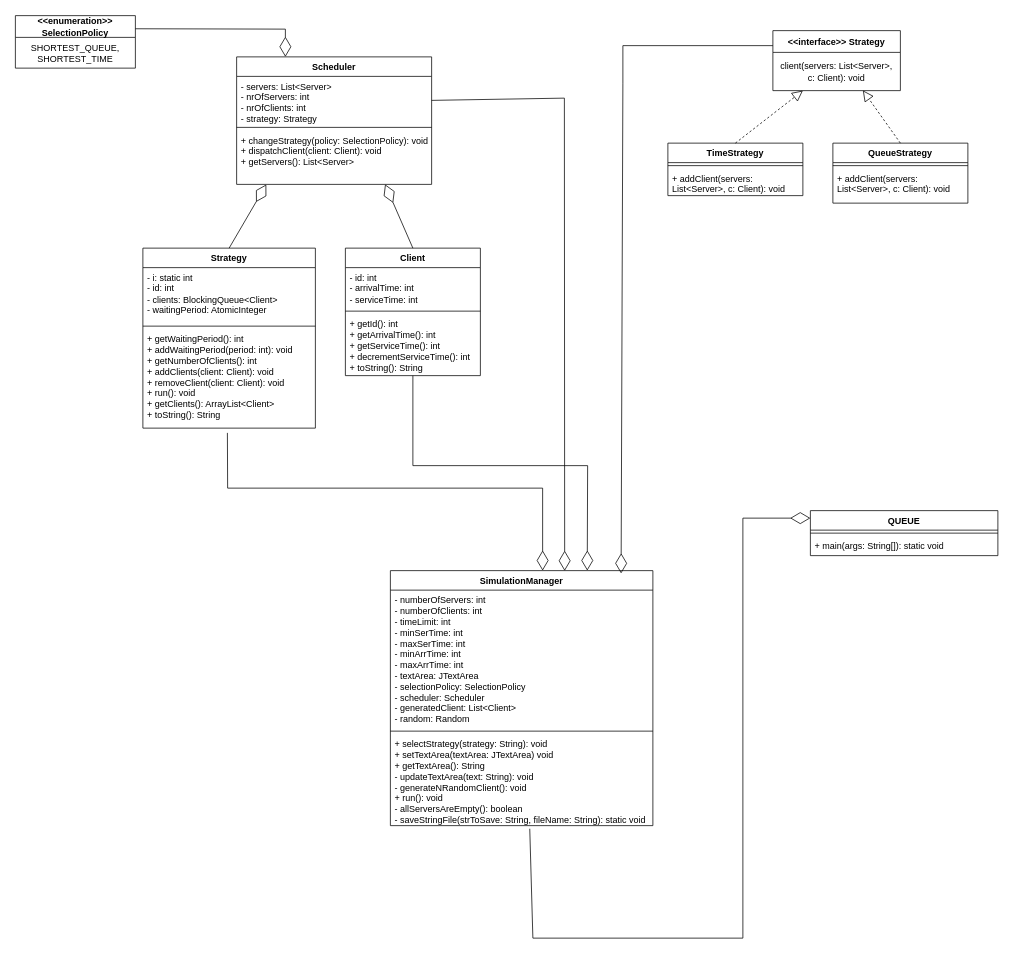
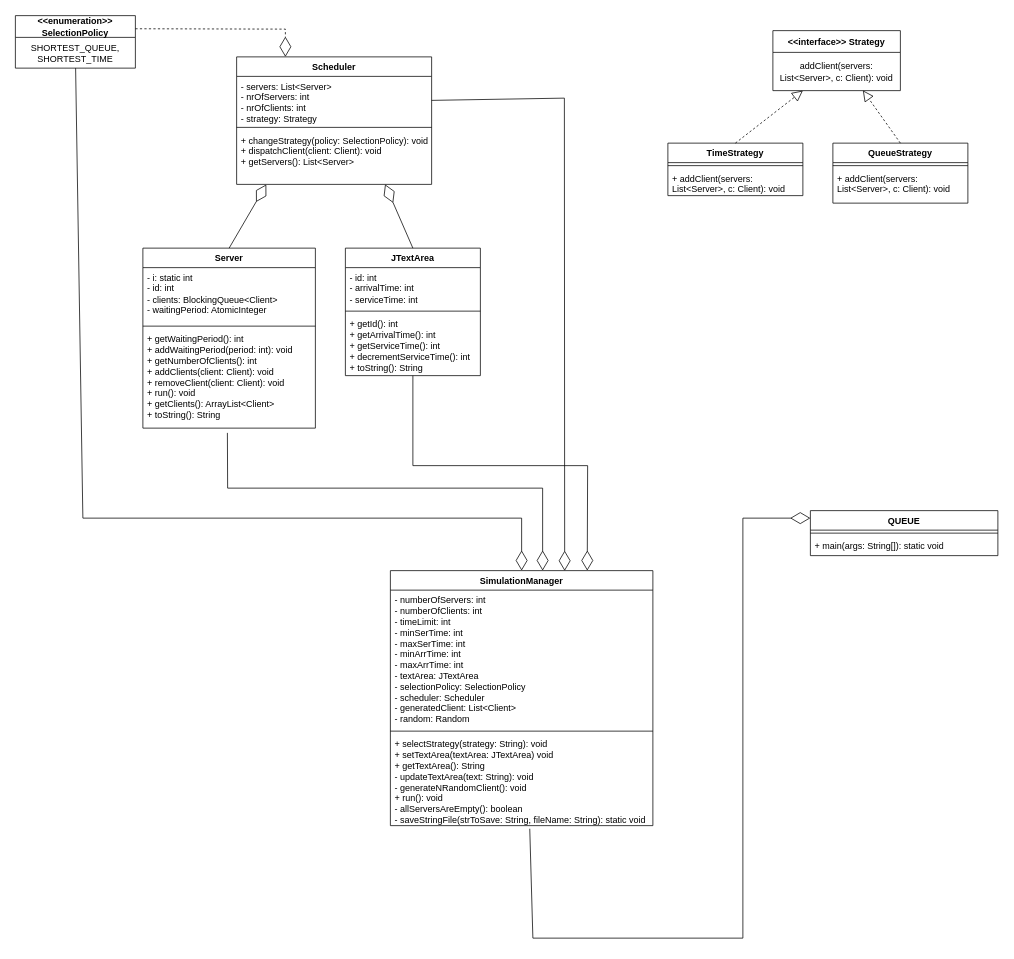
  <mxCell id="0" />
  <mxCell id="1" parent="0" />
- <mxCell id="2" value="Client" style="swimlane;fontStyle=1;align=center;verticalAlign=top;childLayout=stackLayout;horizontal=1;startSize=26;horizontalStack=0;resizeParent=1;resizeParentMax=0;resizeLast=0;collapsible=1;marginBottom=0;whiteSpace=wrap;html=1;" vertex="1" parent="1"><mxGeometry x="460" y="330" width="180" height="170" as="geometry" /></mxCell>
+ <mxCell id="2" value="JTextArea" style="swimlane;fontStyle=1;align=center;verticalAlign=top;childLayout=stackLayout;horizontal=1;startSize=26;horizontalStack=0;resizeParent=1;resizeParentMax=0;resizeLast=0;collapsible=1;marginBottom=0;whiteSpace=wrap;html=1;" vertex="1" parent="1"><mxGeometry x="460" y="330" width="180" height="170" as="geometry" /></mxCell>
  <mxCell id="3" value="- id: int&lt;div&gt;- arrivalTime: int&lt;/div&gt;&lt;div&gt;- serviceTime: int&lt;/div&gt;" style="text;strokeColor=none;fillColor=none;align=left;verticalAlign=top;spacingLeft=4;spacingRight=4;overflow=hidden;rotatable=0;points=[[0,0.5],[1,0.5]];portConstraint=eastwest;whiteSpace=wrap;html=1;" vertex="1" parent="2"><mxGeometry y="26" width="180" height="54" as="geometry" /></mxCell>
  <mxCell id="4" value="" style="line;strokeWidth=1;fillColor=none;align=left;verticalAlign=middle;spacingTop=-1;spacingLeft=3;spacingRight=3;rotatable=0;labelPosition=right;points=[];portConstraint=eastwest;strokeColor=inherit;" vertex="1" parent="2"><mxGeometry y="80" width="180" height="8" as="geometry" /></mxCell>
  <mxCell id="5" value="+ getId(): int&lt;div&gt;+ getArrivalTime(): int&lt;/div&gt;&lt;div&gt;+ getServiceTime(): int&lt;/div&gt;&lt;div&gt;+ decrementServiceTime(): int&lt;/div&gt;&lt;div&gt;+ toString(): String&lt;/div&gt;" style="text;strokeColor=none;fillColor=none;align=left;verticalAlign=top;spacingLeft=4;spacingRight=4;overflow=hidden;rotatable=0;points=[[0,0.5],[1,0.5]];portConstraint=eastwest;whiteSpace=wrap;html=1;" vertex="1" parent="2"><mxGeometry y="88" width="180" height="82" as="geometry" /></mxCell>
- <mxCell id="6" value="Strategy" style="swimlane;fontStyle=1;align=center;verticalAlign=top;childLayout=stackLayout;horizontal=1;startSize=26;horizontalStack=0;resizeParent=1;resizeParentMax=0;resizeLast=0;collapsible=1;marginBottom=0;whiteSpace=wrap;html=1;" vertex="1" parent="1"><mxGeometry x="190" y="330" width="230" height="240" as="geometry" /></mxCell>
+ <mxCell id="6" value="Server" style="swimlane;fontStyle=1;align=center;verticalAlign=top;childLayout=stackLayout;horizontal=1;startSize=26;horizontalStack=0;resizeParent=1;resizeParentMax=0;resizeLast=0;collapsible=1;marginBottom=0;whiteSpace=wrap;html=1;" vertex="1" parent="1"><mxGeometry x="190" y="330" width="230" height="240" as="geometry" /></mxCell>
  <mxCell id="7" value="- i: static int&lt;div&gt;- id: int&lt;/div&gt;&lt;div&gt;- clients: BlockingQueue&amp;lt;Client&amp;gt;&amp;nbsp;&lt;/div&gt;&lt;div&gt;- waitingPeriod: AtomicInteger&lt;/div&gt;" style="text;strokeColor=none;fillColor=none;align=left;verticalAlign=top;spacingLeft=4;spacingRight=4;overflow=hidden;rotatable=0;points=[[0,0.5],[1,0.5]];portConstraint=eastwest;whiteSpace=wrap;html=1;" vertex="1" parent="6"><mxGeometry y="26" width="230" height="74" as="geometry" /></mxCell>
  <mxCell id="8" value="" style="line;strokeWidth=1;fillColor=none;align=left;verticalAlign=middle;spacingTop=-1;spacingLeft=3;spacingRight=3;rotatable=0;labelPosition=right;points=[];portConstraint=eastwest;strokeColor=inherit;" vertex="1" parent="6"><mxGeometry y="100" width="230" height="8" as="geometry" /></mxCell>
  <mxCell id="9" value="+ getWaitingPeriod(): int&lt;div&gt;+ addWaitingPeriod(period: int): void&lt;/div&gt;&lt;div&gt;+ getNumberOfClients(): int&lt;/div&gt;&lt;div&gt;+ addClients(client: Client): void&lt;/div&gt;&lt;div&gt;+ removeClient(client: Client): void&lt;/div&gt;&lt;div&gt;+ run(): void&lt;/div&gt;&lt;div&gt;+ getClients(): ArrayList&amp;lt;Client&amp;gt;&lt;/div&gt;&lt;div&gt;+ toString(): String&lt;/div&gt;" style="text;strokeColor=none;fillColor=none;align=left;verticalAlign=top;spacingLeft=4;spacingRight=4;overflow=hidden;rotatable=0;points=[[0,0.5],[1,0.5]];portConstraint=eastwest;whiteSpace=wrap;html=1;" vertex="1" parent="6"><mxGeometry y="108" width="230" height="132" as="geometry" /></mxCell>
  <mxCell id="10" value="QueueStrategy" style="swimlane;fontStyle=1;align=center;verticalAlign=top;childLayout=stackLayout;horizontal=1;startSize=26;horizontalStack=0;resizeParent=1;resizeParentMax=0;resizeLast=0;collapsible=1;marginBottom=0;whiteSpace=wrap;html=1;" vertex="1" parent="1"><mxGeometry x="1110" y="190" width="180" height="80" as="geometry" /></mxCell>
  <mxCell id="11" value="" style="line;strokeWidth=1;fillColor=none;align=left;verticalAlign=middle;spacingTop=-1;spacingLeft=3;spacingRight=3;rotatable=0;labelPosition=right;points=[];portConstraint=eastwest;strokeColor=inherit;" vertex="1" parent="10"><mxGeometry y="26" width="180" height="8" as="geometry" /></mxCell>
  <mxCell id="12" value="+ addClient(servers: List&amp;lt;Server&amp;gt;, c: Client): void" style="text;strokeColor=none;fillColor=none;align=left;verticalAlign=top;spacingLeft=4;spacingRight=4;overflow=hidden;rotatable=0;points=[[0,0.5],[1,0.5]];portConstraint=eastwest;whiteSpace=wrap;html=1;" vertex="1" parent="10"><mxGeometry y="34" width="180" height="46" as="geometry" /></mxCell>
  <mxCell id="13" value="TimeStrategy" style="swimlane;fontStyle=1;align=center;verticalAlign=top;childLayout=stackLayout;horizontal=1;startSize=26;horizontalStack=0;resizeParent=1;resizeParentMax=0;resizeLast=0;collapsible=1;marginBottom=0;whiteSpace=wrap;html=1;" vertex="1" parent="1"><mxGeometry x="890" y="190" width="180" height="70" as="geometry" /></mxCell>
  <mxCell id="14" value="" style="line;strokeWidth=1;fillColor=none;align=left;verticalAlign=middle;spacingTop=-1;spacingLeft=3;spacingRight=3;rotatable=0;labelPosition=right;points=[];portConstraint=eastwest;strokeColor=inherit;" vertex="1" parent="13"><mxGeometry y="26" width="180" height="8" as="geometry" /></mxCell>
  <mxCell id="15" value="+ addClient(servers: List&amp;lt;Server&amp;gt;, c: Client): void" style="text;strokeColor=none;fillColor=none;align=left;verticalAlign=top;spacingLeft=4;spacingRight=4;overflow=hidden;rotatable=0;points=[[0,0.5],[1,0.5]];portConstraint=eastwest;whiteSpace=wrap;html=1;" vertex="1" parent="13"><mxGeometry y="34" width="180" height="36" as="geometry" /></mxCell>
  <mxCell id="16" value="Scheduler" style="swimlane;fontStyle=1;align=center;verticalAlign=top;childLayout=stackLayout;horizontal=1;startSize=26;horizontalStack=0;resizeParent=1;resizeParentMax=0;resizeLast=0;collapsible=1;marginBottom=0;whiteSpace=wrap;html=1;" vertex="1" parent="1"><mxGeometry x="315" y="75" width="260" height="170" as="geometry" /></mxCell>
  <mxCell id="17" value="- servers: List&amp;lt;Server&amp;gt;&lt;div&gt;- nrOfServers: int&lt;/div&gt;&lt;div&gt;- nrOfClients: int&lt;/div&gt;&lt;div&gt;- strategy: Strategy&lt;/div&gt;" style="text;strokeColor=none;fillColor=none;align=left;verticalAlign=top;spacingLeft=4;spacingRight=4;overflow=hidden;rotatable=0;points=[[0,0.5],[1,0.5]];portConstraint=eastwest;whiteSpace=wrap;html=1;" vertex="1" parent="16"><mxGeometry y="26" width="260" height="64" as="geometry" /></mxCell>
  <mxCell id="18" value="" style="line;strokeWidth=1;fillColor=none;align=left;verticalAlign=middle;spacingTop=-1;spacingLeft=3;spacingRight=3;rotatable=0;labelPosition=right;points=[];portConstraint=eastwest;strokeColor=inherit;" vertex="1" parent="16"><mxGeometry y="90" width="260" height="8" as="geometry" /></mxCell>
  <mxCell id="19" value="+ changeStrategy(policy: SelectionPolicy): void&lt;div&gt;+ dispatchClient(client: Client): void&lt;/div&gt;&lt;div&gt;+ getServers(): List&amp;lt;Server&amp;gt;&lt;/div&gt;" style="text;strokeColor=none;fillColor=none;align=left;verticalAlign=top;spacingLeft=4;spacingRight=4;overflow=hidden;rotatable=0;points=[[0,0.5],[1,0.5]];portConstraint=eastwest;whiteSpace=wrap;html=1;" vertex="1" parent="16"><mxGeometry y="98" width="260" height="72" as="geometry" /></mxCell>
  <mxCell id="20" value="SimulationManager" style="swimlane;fontStyle=1;align=center;verticalAlign=top;childLayout=stackLayout;horizontal=1;startSize=26;horizontalStack=0;resizeParent=1;resizeParentMax=0;resizeLast=0;collapsible=1;marginBottom=0;whiteSpace=wrap;html=1;" vertex="1" parent="1"><mxGeometry x="520" y="760" width="350" height="340" as="geometry" /></mxCell>
  <mxCell id="21" value="- numberOfServers: int&lt;div&gt;- numberOfClients: int&lt;/div&gt;&lt;div&gt;- timeLimit: int&lt;/div&gt;&lt;div&gt;- minSerTime: int&lt;/div&gt;&lt;div&gt;- maxSerTime: int&lt;/div&gt;&lt;div&gt;- minArrTime: int&lt;/div&gt;&lt;div&gt;- maxArrTime: int&lt;/div&gt;&lt;div&gt;- textArea: JTextArea&lt;/div&gt;&lt;div&gt;- selectionPolicy: SelectionPolicy&lt;/div&gt;&lt;div&gt;- scheduler: Scheduler&lt;/div&gt;&lt;div&gt;- generatedClient: List&amp;lt;Client&amp;gt;&lt;/div&gt;&lt;div&gt;- random: Random&lt;/div&gt;" style="text;strokeColor=none;fillColor=none;align=left;verticalAlign=top;spacingLeft=4;spacingRight=4;overflow=hidden;rotatable=0;points=[[0,0.5],[1,0.5]];portConstraint=eastwest;whiteSpace=wrap;html=1;" vertex="1" parent="20"><mxGeometry y="26" width="350" height="184" as="geometry" /></mxCell>
  <mxCell id="22" value="" style="line;strokeWidth=1;fillColor=none;align=left;verticalAlign=middle;spacingTop=-1;spacingLeft=3;spacingRight=3;rotatable=0;labelPosition=right;points=[];portConstraint=eastwest;strokeColor=inherit;" vertex="1" parent="20"><mxGeometry y="210" width="350" height="8" as="geometry" /></mxCell>
  <mxCell id="23" value="+ selectStrategy(strategy: String): void&lt;div&gt;+ setTextArea(textArea: JTextArea) void&lt;div&gt;+ getTextArea(): String&lt;/div&gt;&lt;div&gt;- updateTextArea(text: String): void&lt;/div&gt;&lt;div&gt;- generateNRandomClient(): void&lt;/div&gt;&lt;div&gt;+ run(): void&lt;/div&gt;&lt;div&gt;- allServersAreEmpty(): boolean&lt;/div&gt;&lt;div&gt;- saveStringFile(strToSave: String, fileName: String): static void&lt;/div&gt;&lt;/div&gt;" style="text;strokeColor=none;fillColor=none;align=left;verticalAlign=top;spacingLeft=4;spacingRight=4;overflow=hidden;rotatable=0;points=[[0,0.5],[1,0.5]];portConstraint=eastwest;whiteSpace=wrap;html=1;" vertex="1" parent="20"><mxGeometry y="218" width="350" height="122" as="geometry" /></mxCell>
  <mxCell id="24" value="QUEUE" style="swimlane;fontStyle=1;align=center;verticalAlign=top;childLayout=stackLayout;horizontal=1;startSize=26;horizontalStack=0;resizeParent=1;resizeParentMax=0;resizeLast=0;collapsible=1;marginBottom=0;whiteSpace=wrap;html=1;" vertex="1" parent="1"><mxGeometry x="1080" y="680" width="250" height="60" as="geometry" /></mxCell>
  <mxCell id="25" value="" style="line;strokeWidth=1;fillColor=none;align=left;verticalAlign=middle;spacingTop=-1;spacingLeft=3;spacingRight=3;rotatable=0;labelPosition=right;points=[];portConstraint=eastwest;strokeColor=inherit;" vertex="1" parent="24"><mxGeometry y="26" width="250" height="8" as="geometry" /></mxCell>
  <mxCell id="26" value="+ main(args: String[]): static void" style="text;strokeColor=none;fillColor=none;align=left;verticalAlign=top;spacingLeft=4;spacingRight=4;overflow=hidden;rotatable=0;points=[[0,0.5],[1,0.5]];portConstraint=eastwest;whiteSpace=wrap;html=1;" vertex="1" parent="24"><mxGeometry y="34" width="250" height="26" as="geometry" /></mxCell>
  <mxCell id="27" value="&amp;lt;&amp;lt;enumeration&amp;gt;&amp;gt; SelectionPolicy" style="swimlane;fontStyle=1;align=center;verticalAlign=middle;childLayout=stackLayout;horizontal=1;startSize=29;horizontalStack=0;resizeParent=1;resizeParentMax=0;resizeLast=0;collapsible=0;marginBottom=0;html=1;whiteSpace=wrap;" vertex="1" parent="1"><mxGeometry x="20" y="20" width="160" height="70" as="geometry" /></mxCell>
  <mxCell id="28" value="SHORTEST_QUEUE, SHORTEST_TIME" style="text;html=1;strokeColor=none;fillColor=none;align=center;verticalAlign=middle;spacingLeft=4;spacingRight=4;overflow=hidden;rotatable=0;points=[[0,0.5],[1,0.5]];portConstraint=eastwest;whiteSpace=wrap;" vertex="1" parent="27"><mxGeometry y="29" width="160" height="41" as="geometry" /></mxCell>
  <mxCell id="29" value="&amp;lt;&amp;lt;interface&amp;gt;&amp;gt; Strategy" style="swimlane;fontStyle=1;align=center;verticalAlign=middle;childLayout=stackLayout;horizontal=1;startSize=29;horizontalStack=0;resizeParent=1;resizeParentMax=0;resizeLast=0;collapsible=0;marginBottom=0;html=1;whiteSpace=wrap;" vertex="1" parent="1"><mxGeometry x="1030" y="40" width="170" height="80" as="geometry" /></mxCell>
- <mxCell id="30" value="client(servers: List&amp;lt;Server&amp;gt;, c: Client): void" style="text;html=1;strokeColor=none;fillColor=none;align=center;verticalAlign=middle;spacingLeft=4;spacingRight=4;overflow=hidden;rotatable=0;points=[[0,0.5],[1,0.5]];portConstraint=eastwest;whiteSpace=wrap;" vertex="1" parent="29"><mxGeometry y="29" width="170" height="51" as="geometry" /></mxCell>
+ <mxCell id="30" value="addClient(servers: List&amp;lt;Server&amp;gt;, c: Client): void" style="text;html=1;strokeColor=none;fillColor=none;align=center;verticalAlign=middle;spacingLeft=4;spacingRight=4;overflow=hidden;rotatable=0;points=[[0,0.5],[1,0.5]];portConstraint=eastwest;whiteSpace=wrap;" vertex="1" parent="29"><mxGeometry y="29" width="170" height="51" as="geometry" /></mxCell>
  <mxCell id="31" value="" style="endArrow=block;dashed=1;endFill=0;endSize=12;html=1;rounded=0;exitX=0.5;exitY=0;exitDx=0;exitDy=0;" edge="1" parent="1" source="13"><mxGeometry width="160" relative="1" as="geometry"><mxPoint x="990" y="320" as="sourcePoint" /><mxPoint x="1070" y="120" as="targetPoint" /></mxGeometry></mxCell>
  <mxCell id="32" value="" style="endArrow=block;dashed=1;endFill=0;endSize=12;html=1;rounded=0;exitX=0.5;exitY=0;exitDx=0;exitDy=0;entryX=0.706;entryY=0.994;entryDx=0;entryDy=0;entryPerimeter=0;" edge="1" parent="1" source="10" target="30"><mxGeometry width="160" relative="1" as="geometry"><mxPoint x="1115" y="150" as="sourcePoint" /><mxPoint x="1121" y="119" as="targetPoint" /></mxGeometry></mxCell>
- <mxCell id="33" value="" style="endArrow=diamondThin;endFill=0;endSize=24;html=1;rounded=0;exitX=1;exitY=0.25;exitDx=0;exitDy=0;entryX=0.25;entryY=0;entryDx=0;entryDy=0;" edge="1" parent="1" source="27" target="16"><mxGeometry width="160" relative="1" as="geometry"><mxPoint x="260" y="-120" as="sourcePoint" /><mxPoint x="263" y="8" as="targetPoint" /><Array as="points"><mxPoint x="380" y="38" /></Array></mxGeometry></mxCell>
+ <mxCell id="33" value="" style="endArrow=diamondThin;endFill=0;endSize=24;html=1;rounded=0;exitX=1;exitY=0.25;exitDx=0;exitDy=0;entryX=0.25;entryY=0;entryDx=0;entryDy=0;dashed=1;" edge="1" parent="1" source="27" target="16"><mxGeometry width="160" relative="1" as="geometry"><mxPoint x="260" y="-120" as="sourcePoint" /><mxPoint x="263" y="8" as="targetPoint" /><Array as="points"><mxPoint x="380" y="38" /></Array></mxGeometry></mxCell>
  <mxCell id="34" value="" style="endArrow=diamondThin;endFill=0;endSize=24;html=1;rounded=0;exitX=0.5;exitY=0;exitDx=0;exitDy=0;entryX=0.152;entryY=1.002;entryDx=0;entryDy=0;entryPerimeter=0;" edge="1" parent="1" source="6" target="19"><mxGeometry width="160" relative="1" as="geometry"><mxPoint x="350" y="-100" as="sourcePoint" /><mxPoint x="353" y="28" as="targetPoint" /><Array as="points" /></mxGeometry></mxCell>
  <mxCell id="35" value="" style="endArrow=diamondThin;endFill=0;endSize=24;html=1;rounded=0;exitX=0.5;exitY=0;exitDx=0;exitDy=0;" edge="1" parent="1" source="2"><mxGeometry width="160" relative="1" as="geometry"><mxPoint x="285" y="350" as="sourcePoint" /><mxPoint x="513" y="245" as="targetPoint" /><Array as="points" /></mxGeometry></mxCell>
+ <mxCell id="36" value="" style="endArrow=diamondThin;endFill=0;endSize=24;html=1;rounded=0;entryX=0.5;entryY=0;entryDx=0;entryDy=0;" edge="1" parent="1" source="28" target="20"><mxGeometry width="160" relative="1" as="geometry"><mxPoint x="0" y="206.5" as="sourcePoint" /><mxPoint x="200" y="243.5" as="targetPoint" /><Array as="points"><mxPoint x="110" y="690" /><mxPoint x="695" y="690" /></Array></mxGeometry></mxCell>
  <mxCell id="37" value="" style="endArrow=diamondThin;endFill=0;endSize=24;html=1;rounded=0;entryX=0.75;entryY=0;entryDx=0;entryDy=0;" edge="1" parent="1" source="5" target="20"><mxGeometry width="160" relative="1" as="geometry"><mxPoint x="777" y="655" as="sourcePoint" /><mxPoint x="740" y="570" as="targetPoint" /><Array as="points"><mxPoint x="550" y="620" /><mxPoint x="783" y="620" /></Array></mxGeometry></mxCell>
- <mxCell id="38" value="" style="endArrow=diamondThin;endFill=0;endSize=24;html=1;rounded=0;entryX=0.879;entryY=0.011;entryDx=0;entryDy=0;entryPerimeter=0;exitX=0;exitY=0.25;exitDx=0;exitDy=0;" edge="1" parent="1" source="29" target="20"><mxGeometry width="160" relative="1" as="geometry"><mxPoint x="770" y="140" as="sourcePoint" /><mxPoint x="993" y="660" as="targetPoint" /><Array as="points"><mxPoint y="60" x="830" /><mxPoint y="110" x="830" /></Array></mxGeometry></mxCell>
  <mxCell id="39" value="" style="endArrow=diamondThin;endFill=0;endSize=24;html=1;rounded=0;exitX=0.49;exitY=1.048;exitDx=0;exitDy=0;exitPerimeter=0;" edge="1" parent="1" source="9"><mxGeometry width="160" relative="1" as="geometry"><mxPoint x="490" y="510" as="sourcePoint" /><mxPoint x="723" y="760" as="targetPoint" /><Array as="points"><mxPoint x="303" y="650" /><mxPoint x="723" y="650" /></Array></mxGeometry></mxCell>
  <mxCell id="40" value="" style="endArrow=diamondThin;endFill=0;endSize=24;html=1;rounded=0;exitX=1;exitY=0.5;exitDx=0;exitDy=0;entryX=0.664;entryY=0.001;entryDx=0;entryDy=0;entryPerimeter=0;" edge="1" parent="1" source="17" target="20"><mxGeometry width="160" relative="1" as="geometry"><mxPoint x="677" y="295" as="sourcePoint" /><mxPoint x="640" y="210" as="targetPoint" /><Array as="points"><mxPoint x="752" y="130" /></Array></mxGeometry></mxCell>
  <mxCell id="41" value="" style="endArrow=diamondThin;endFill=0;endSize=24;html=1;rounded=0;exitX=0.531;exitY=1.034;exitDx=0;exitDy=0;exitPerimeter=0;" edge="1" parent="1" source="23"><mxGeometry width="160" relative="1" as="geometry"><mxPoint x="920" y="1190" as="sourcePoint" /><mxPoint x="1080" y="690" as="targetPoint" /><Array as="points"><mxPoint x="710" y="1250" /><mxPoint x="990" y="1250" /><mxPoint x="990" y="690" /></Array></mxGeometry></mxCell>
